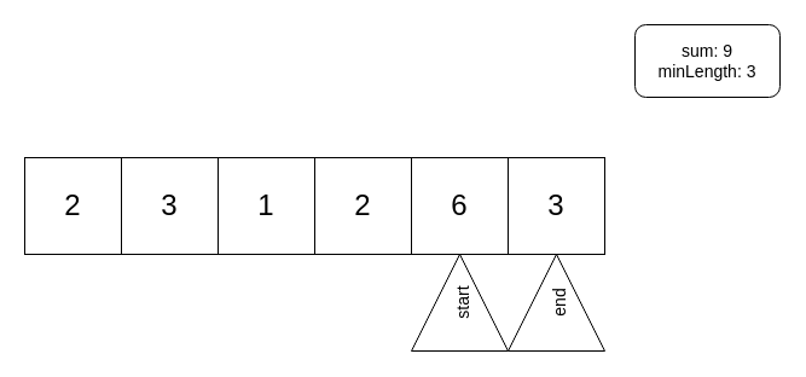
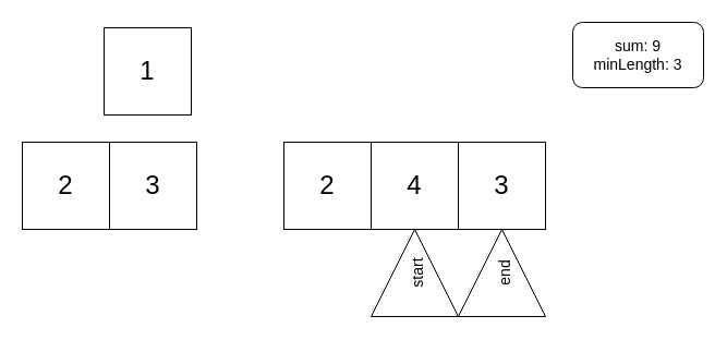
  <mxCell id="0" />
  <mxCell id="1" parent="0" />
  <mxCell id="2" value="2" style="rounded=0;whiteSpace=wrap;html=1;fontSize=24;" vertex="1" parent="1"><mxGeometry x="20" y="130" width="80" height="80" as="geometry" /></mxCell>
  <mxCell id="3" value="3" style="rounded=0;whiteSpace=wrap;html=1;fontSize=24;" vertex="1" parent="1"><mxGeometry x="100" y="130" width="80" height="80" as="geometry" /></mxCell>
  <mxCell id="4" value="3" style="rounded=0;whiteSpace=wrap;html=1;fontSize=24;" vertex="1" parent="1"><mxGeometry x="420" y="130" width="80" height="80" as="geometry" /></mxCell>
- <mxCell id="5" value="1" style="rounded=0;whiteSpace=wrap;html=1;fontSize=24;" vertex="1" parent="1"><mxGeometry x="180" y="130" width="80" height="80" as="geometry" /></mxCell>
+ <mxCell id="5" value="1" style="rounded=0;whiteSpace=wrap;html=1;fontSize=24;" vertex="1" parent="1"><mxGeometry x="95" y="25" width="80" height="80" as="geometry" /></mxCell>
  <mxCell id="6" value="2" style="rounded=0;whiteSpace=wrap;html=1;fontSize=24;" vertex="1" parent="1"><mxGeometry x="260" y="130" width="80" height="80" as="geometry" /></mxCell>
- <mxCell id="7" value="6" style="rounded=0;whiteSpace=wrap;html=1;fontSize=24;" vertex="1" parent="1"><mxGeometry x="340" y="130" width="80" height="80" as="geometry" /></mxCell>
+ <mxCell id="7" value="4" style="rounded=0;whiteSpace=wrap;html=1;fontSize=24;" vertex="1" parent="1"><mxGeometry x="340" y="130" width="80" height="80" as="geometry" /></mxCell>
  <mxCell id="8" value="&lt;font style=&quot;font-size: 14px&quot;&gt;start&lt;/font&gt;" style="triangle;whiteSpace=wrap;html=1;fontSize=24;rotation=-90;" vertex="1" parent="1"><mxGeometry x="340" y="210" width="80" height="80" as="geometry" /></mxCell>
  <mxCell id="9" value="&lt;span style=&quot;font-size: 14px&quot;&gt;end&lt;/span&gt;" style="triangle;whiteSpace=wrap;html=1;fontSize=24;rotation=-90;" vertex="1" parent="1"><mxGeometry x="420" y="210" width="80" height="80" as="geometry" /></mxCell>
  <mxCell id="10" value="sum: 9&lt;br&gt;minLength: 3" style="rounded=1;whiteSpace=wrap;html=1;fontSize=14;" vertex="1" parent="1"><mxGeometry x="525" y="20" width="120" height="60" as="geometry" /></mxCell>
